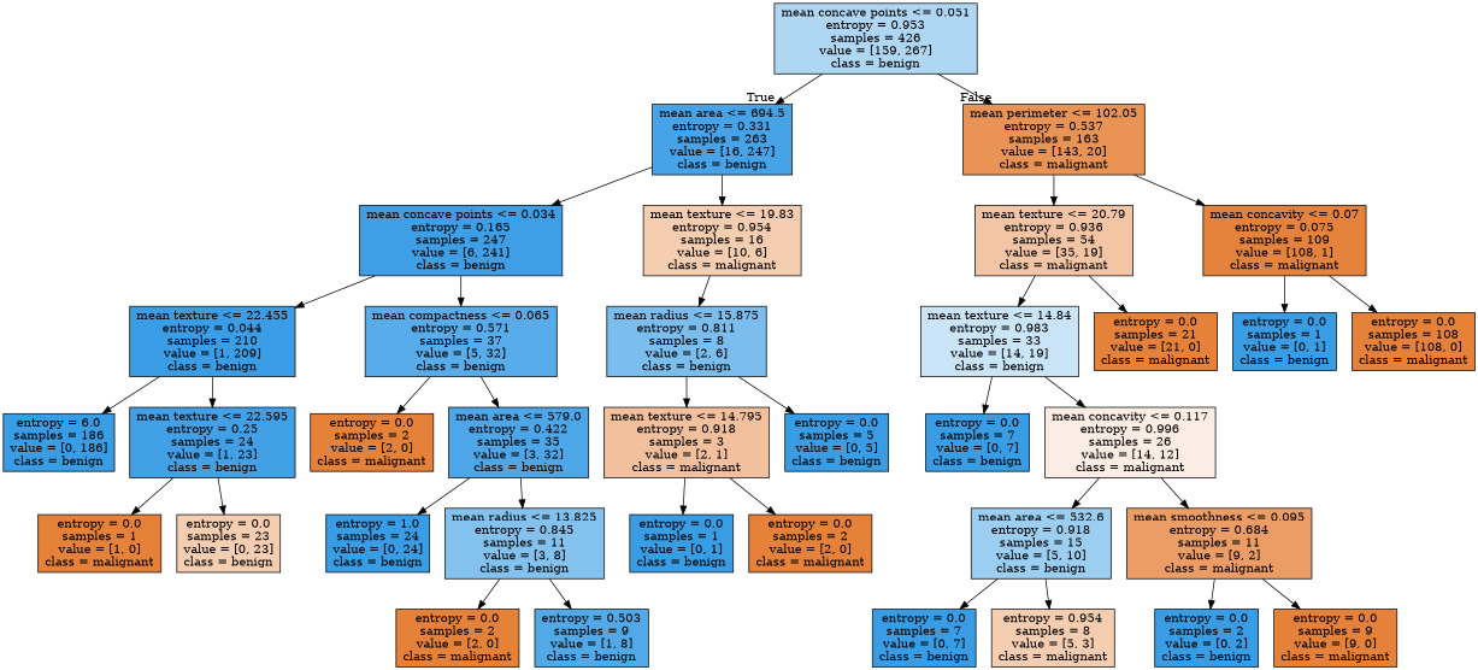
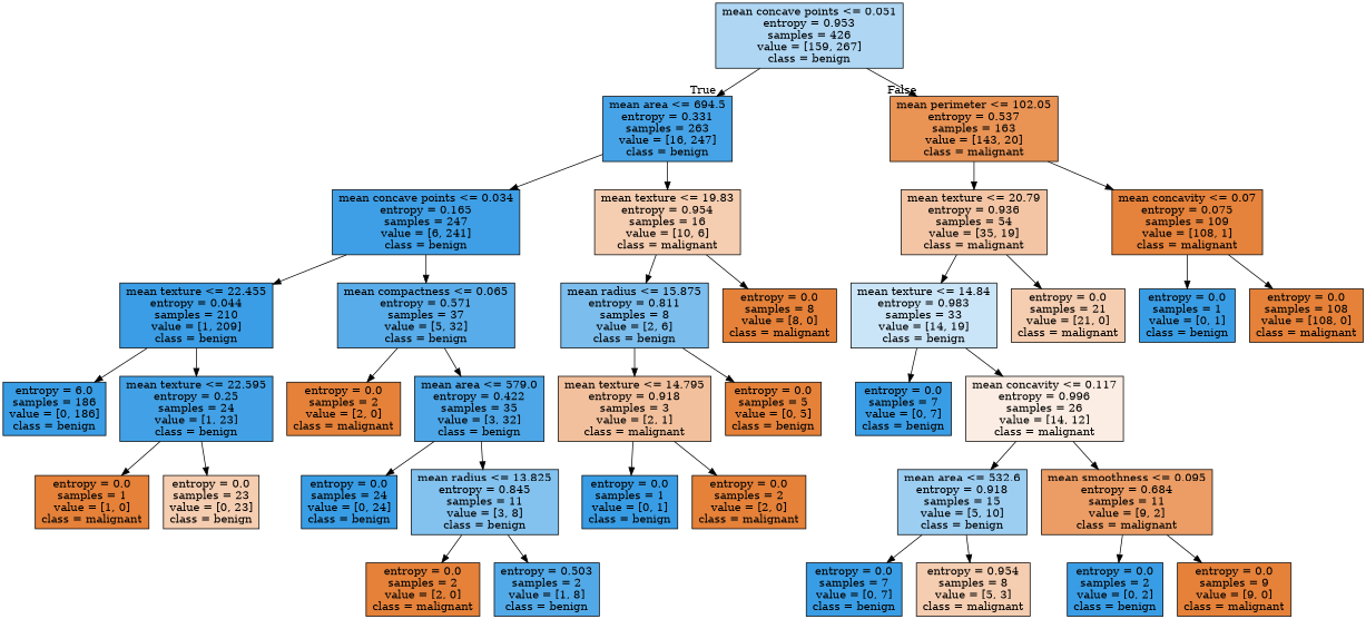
  digraph {
    node [color=black fillcolor="#e58139" shape=box style=filled]
    n1 [fillcolor="#afd7f4" label="mean concave points <= 0.051\nentropy = 0.953\nsamples = 426\nvalue = [159, 267]\nclass = benign"]
    n2 [fillcolor="#46a3e7" label="mean area <= 694.5\nentropy = 0.331\nsamples = 263\nvalue = [16, 247]\nclass = benign"]
    n3 [fillcolor="#e99355" label="mean perimeter <= 102.05\nentropy = 0.537\nsamples = 163\nvalue = [143, 20]\nclass = malignant"]
    n4 [fillcolor="#3e9fe6" label="mean concave points <= 0.034\nentropy = 0.165\nsamples = 247\nvalue = [6, 241]\nclass = benign"]
    n5 [fillcolor="#f5cdb0" label="mean texture <= 19.83\nentropy = 0.954\nsamples = 16\nvalue = [10, 6]\nclass = malignant"]
    n6 [fillcolor="#f3c5a4" label="mean texture <= 20.79\nentropy = 0.936\nsamples = 54\nvalue = [35, 19]\nclass = malignant"]
    n7 [fillcolor="#e5823b" label="mean concavity <= 0.07\nentropy = 0.075\nsamples = 109\nvalue = [108, 1]\nclass = malignant"]
    n8 [fillcolor="#3a9de5" label="mean texture <= 22.455\nentropy = 0.044\nsamples = 210\nvalue = [1, 209]\nclass = benign"]
    n9 [fillcolor="#58ace9" label="mean compactness <= 0.065\nentropy = 0.571\nsamples = 37\nvalue = [5, 32]\nclass = benign"]
    n10 [fillcolor="#7bbeee" label="mean radius <= 15.875\nentropy = 0.811\nsamples = 8\nvalue = [2, 6]\nclass = benign"]
+   n11 [label="entropy = 0.0\nsamples = 8\nvalue = [8, 0]\nclass = malignant"]
    n12 [fillcolor="#399de5" label="entropy = 6.0\nsamples = 186\nvalue = [0, 186]\nclass = benign"]
    n13 [fillcolor="#42a1e6" label="mean texture <= 22.595\nentropy = 0.25\nsamples = 24\nvalue = [1, 23]\nclass = benign"]
    n14 [label="entropy = 0.0\nsamples = 2\nvalue = [2, 0]\nclass = malignant"]
    n15 [fillcolor="#4ca6e7" label="mean area <= 579.0\nentropy = 0.422\nsamples = 35\nvalue = [3, 32]\nclass = benign"]
    n16 [label="entropy = 0.0\nsamples = 1\nvalue = [1, 0]\nclass = malignant"]
    n17 [fillcolor="#f5cdb0" label="entropy = 0.0\nsamples = 23\nvalue = [0, 23]\nclass = benign"]
-   n18 [fillcolor="#399de5" label="entropy = 1.0\nsamples = 24\nvalue = [0, 24]\nclass = benign"]
+   n18 [fillcolor="#399de5" label="entropy = 0.0\nsamples = 24\nvalue = [0, 24]\nclass = benign"]
    n19 [fillcolor="#83c2ef" label="mean radius <= 13.825\nentropy = 0.845\nsamples = 11\nvalue = [3, 8]\nclass = benign"]
    n20 [label="entropy = 0.0\nsamples = 2\nvalue = [2, 0]\nclass = malignant"]
-   n21 [fillcolor="#52a9e8" label="entropy = 0.503\nsamples = 9\nvalue = [1, 8]\nclass = benign"]
+   n21 [fillcolor="#52a9e8" label="entropy = 0.503\nsamples = 2\nvalue = [1, 8]\nclass = benign"]
    n22 [fillcolor="#f2c09c" label="mean texture <= 14.795\nentropy = 0.918\nsamples = 3\nvalue = [2, 1]\nclass = malignant"]
-   n23 [fillcolor="#399de5" label="entropy = 0.0\nsamples = 5\nvalue = [0, 5]\nclass = benign"]
+   n23 [label="entropy = 0.0\nsamples = 5\nvalue = [0, 5]\nclass = benign"]
    n24 [fillcolor="#399de5" label="entropy = 0.0\nsamples = 1\nvalue = [0, 1]\nclass = benign"]
    n25 [label="entropy = 0.0\nsamples = 2\nvalue = [2, 0]\nclass = malignant"]
    n26 [fillcolor="#cbe5f8" label="mean texture <= 14.84\nentropy = 0.983\nsamples = 33\nvalue = [14, 19]\nclass = benign"]
-   n27 [label="entropy = 0.0\nsamples = 21\nvalue = [21, 0]\nclass = malignant"]
+   n27 [fillcolor="#f5cdb0" label="entropy = 0.0\nsamples = 21\nvalue = [21, 0]\nclass = malignant"]
    n28 [fillcolor="#399de5" label="entropy = 0.0\nsamples = 1\nvalue = [0, 1]\nclass = benign"]
    n29 [label="entropy = 0.0\nsamples = 108\nvalue = [108, 0]\nclass = malignant"]
    n30 [fillcolor="#399de5" label="entropy = 0.0\nsamples = 7\nvalue = [0, 7]\nclass = benign"]
    n31 [fillcolor="#fbede3" label="mean concavity <= 0.117\nentropy = 0.996\nsamples = 26\nvalue = [14, 12]\nclass = malignant"]
    n32 [fillcolor="#9ccef2" label="mean area <= 532.6\nentropy = 0.918\nsamples = 15\nvalue = [5, 10]\nclass = benign"]
    n33 [fillcolor="#eb9d65" label="mean smoothness <= 0.095\nentropy = 0.684\nsamples = 11\nvalue = [9, 2]\nclass = malignant"]
    n34 [fillcolor="#399de5" label="entropy = 0.0\nsamples = 7\nvalue = [0, 7]\nclass = benign"]
    n35 [fillcolor="#f5cdb0" label="entropy = 0.954\nsamples = 8\nvalue = [5, 3]\nclass = malignant"]
    n36 [fillcolor="#399de5" label="entropy = 0.0\nsamples = 2\nvalue = [0, 2]\nclass = benign"]
    n37 [label="entropy = 0.0\nsamples = 9\nvalue = [9, 0]\nclass = malignant"]
    n1 -> n2 [headlabel=True labelangle=45 labeldistance=2.5]
    n1 -> n3 [headlabel=False labelangle=-45 labeldistance=2.5]
    n2 -> n4
    n2 -> n5
    n3 -> n6
    n3 -> n7
    n4 -> n8
    n4 -> n9
    n5 -> n10
+   n5 -> n11
    n6 -> n26
    n6 -> n27
    n7 -> n28
    n7 -> n29
    n8 -> n12
    n8 -> n13
    n9 -> n14
    n9 -> n15
    n10 -> n22
    n10 -> n23
    n13 -> n16
    n13 -> n17
    n15 -> n18
    n15 -> n19
    n19 -> n20
    n19 -> n21
    n22 -> n24
    n22 -> n25
    n26 -> n30
    n26 -> n31
    n31 -> n32
    n31 -> n33
    n32 -> n34
    n32 -> n35
    n33 -> n36
    n33 -> n37
  }
